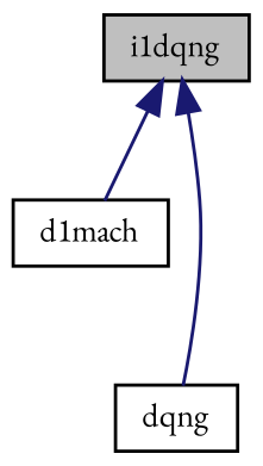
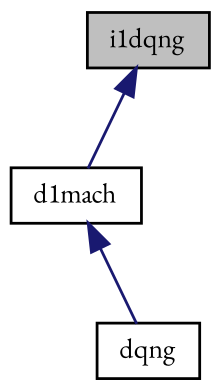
  digraph {
    fontname="EB Garamond"
    rankdir=TB
    node [color=black fillcolor=white fontname="EB Garamond" fontsize=10 shape=record style=filled]
    edge [color=midnightblue dir=back fontname="EB Garamond" fontsize=10 labelfontname=Helvetica labelfontsize=10 style=solid]
    n1 [fillcolor=grey75 fontcolor=black height=0.2 label=i1dqng width=0.4]
    n2 [height=0.2 label=d1mach width=0.4]
    n3 [height=0.2 label=dqng width=0.4]
    n1 -> n2
-   n1 -> n3
+   n2 -> n3
  }
